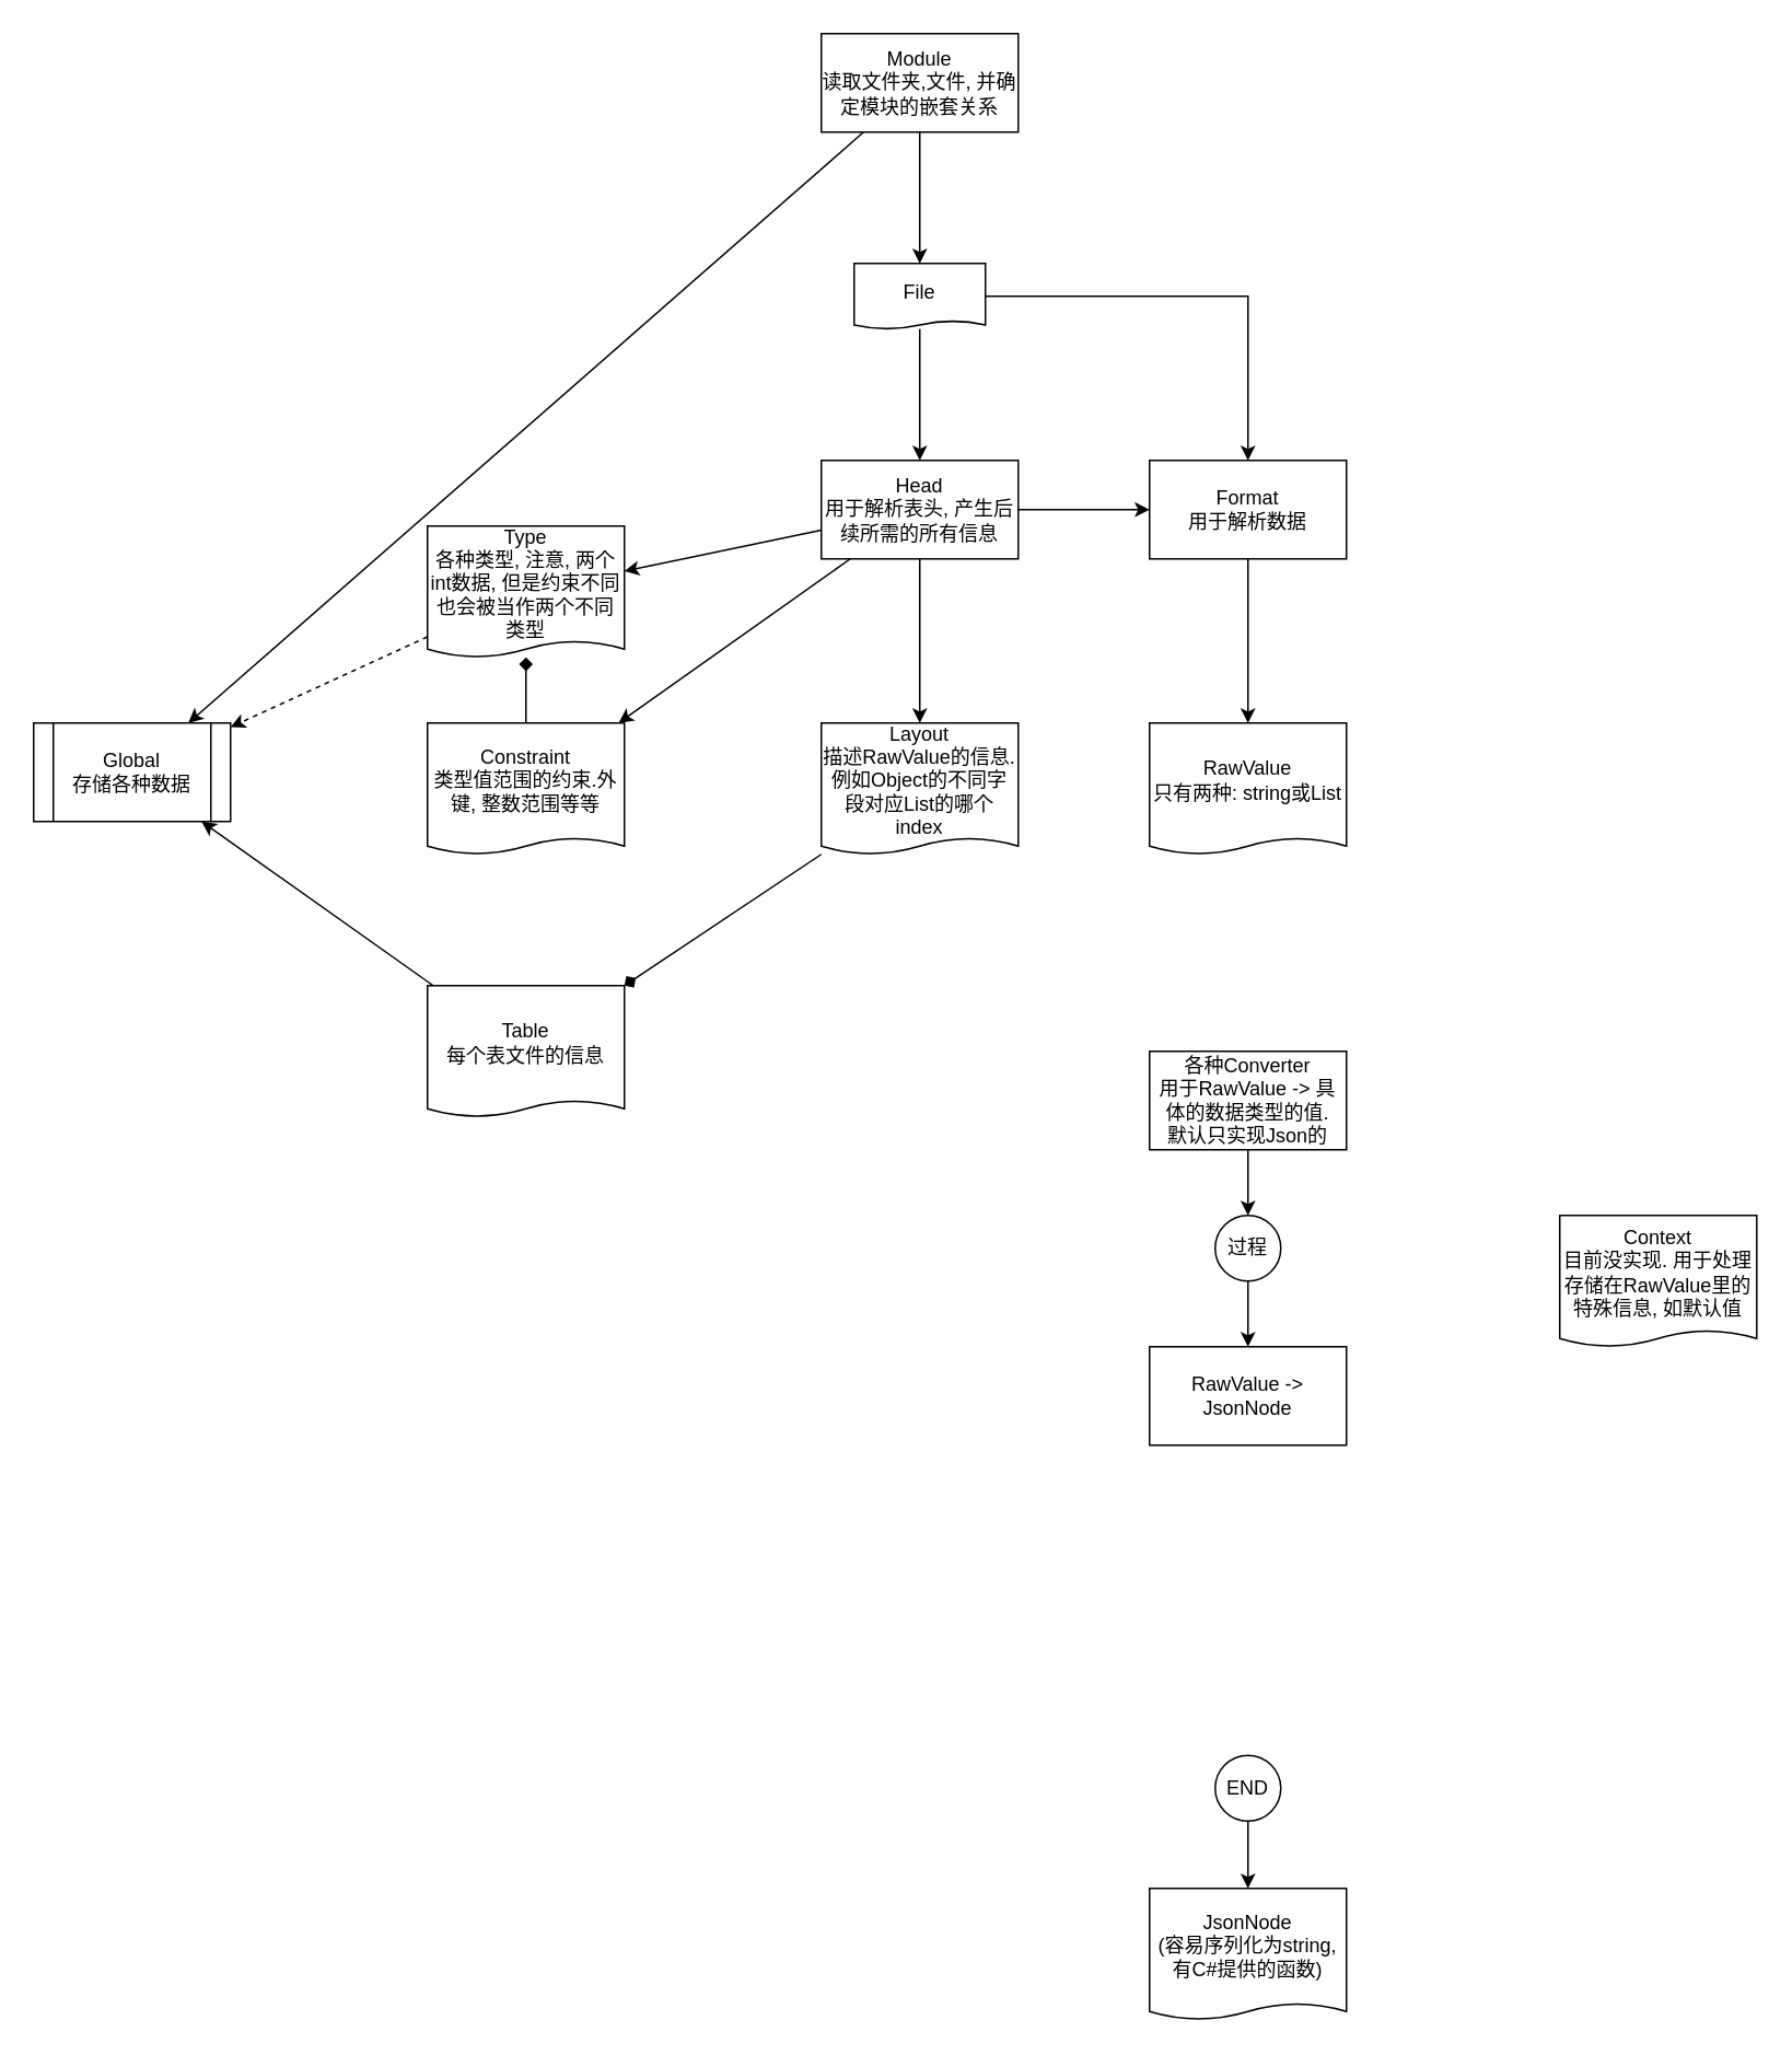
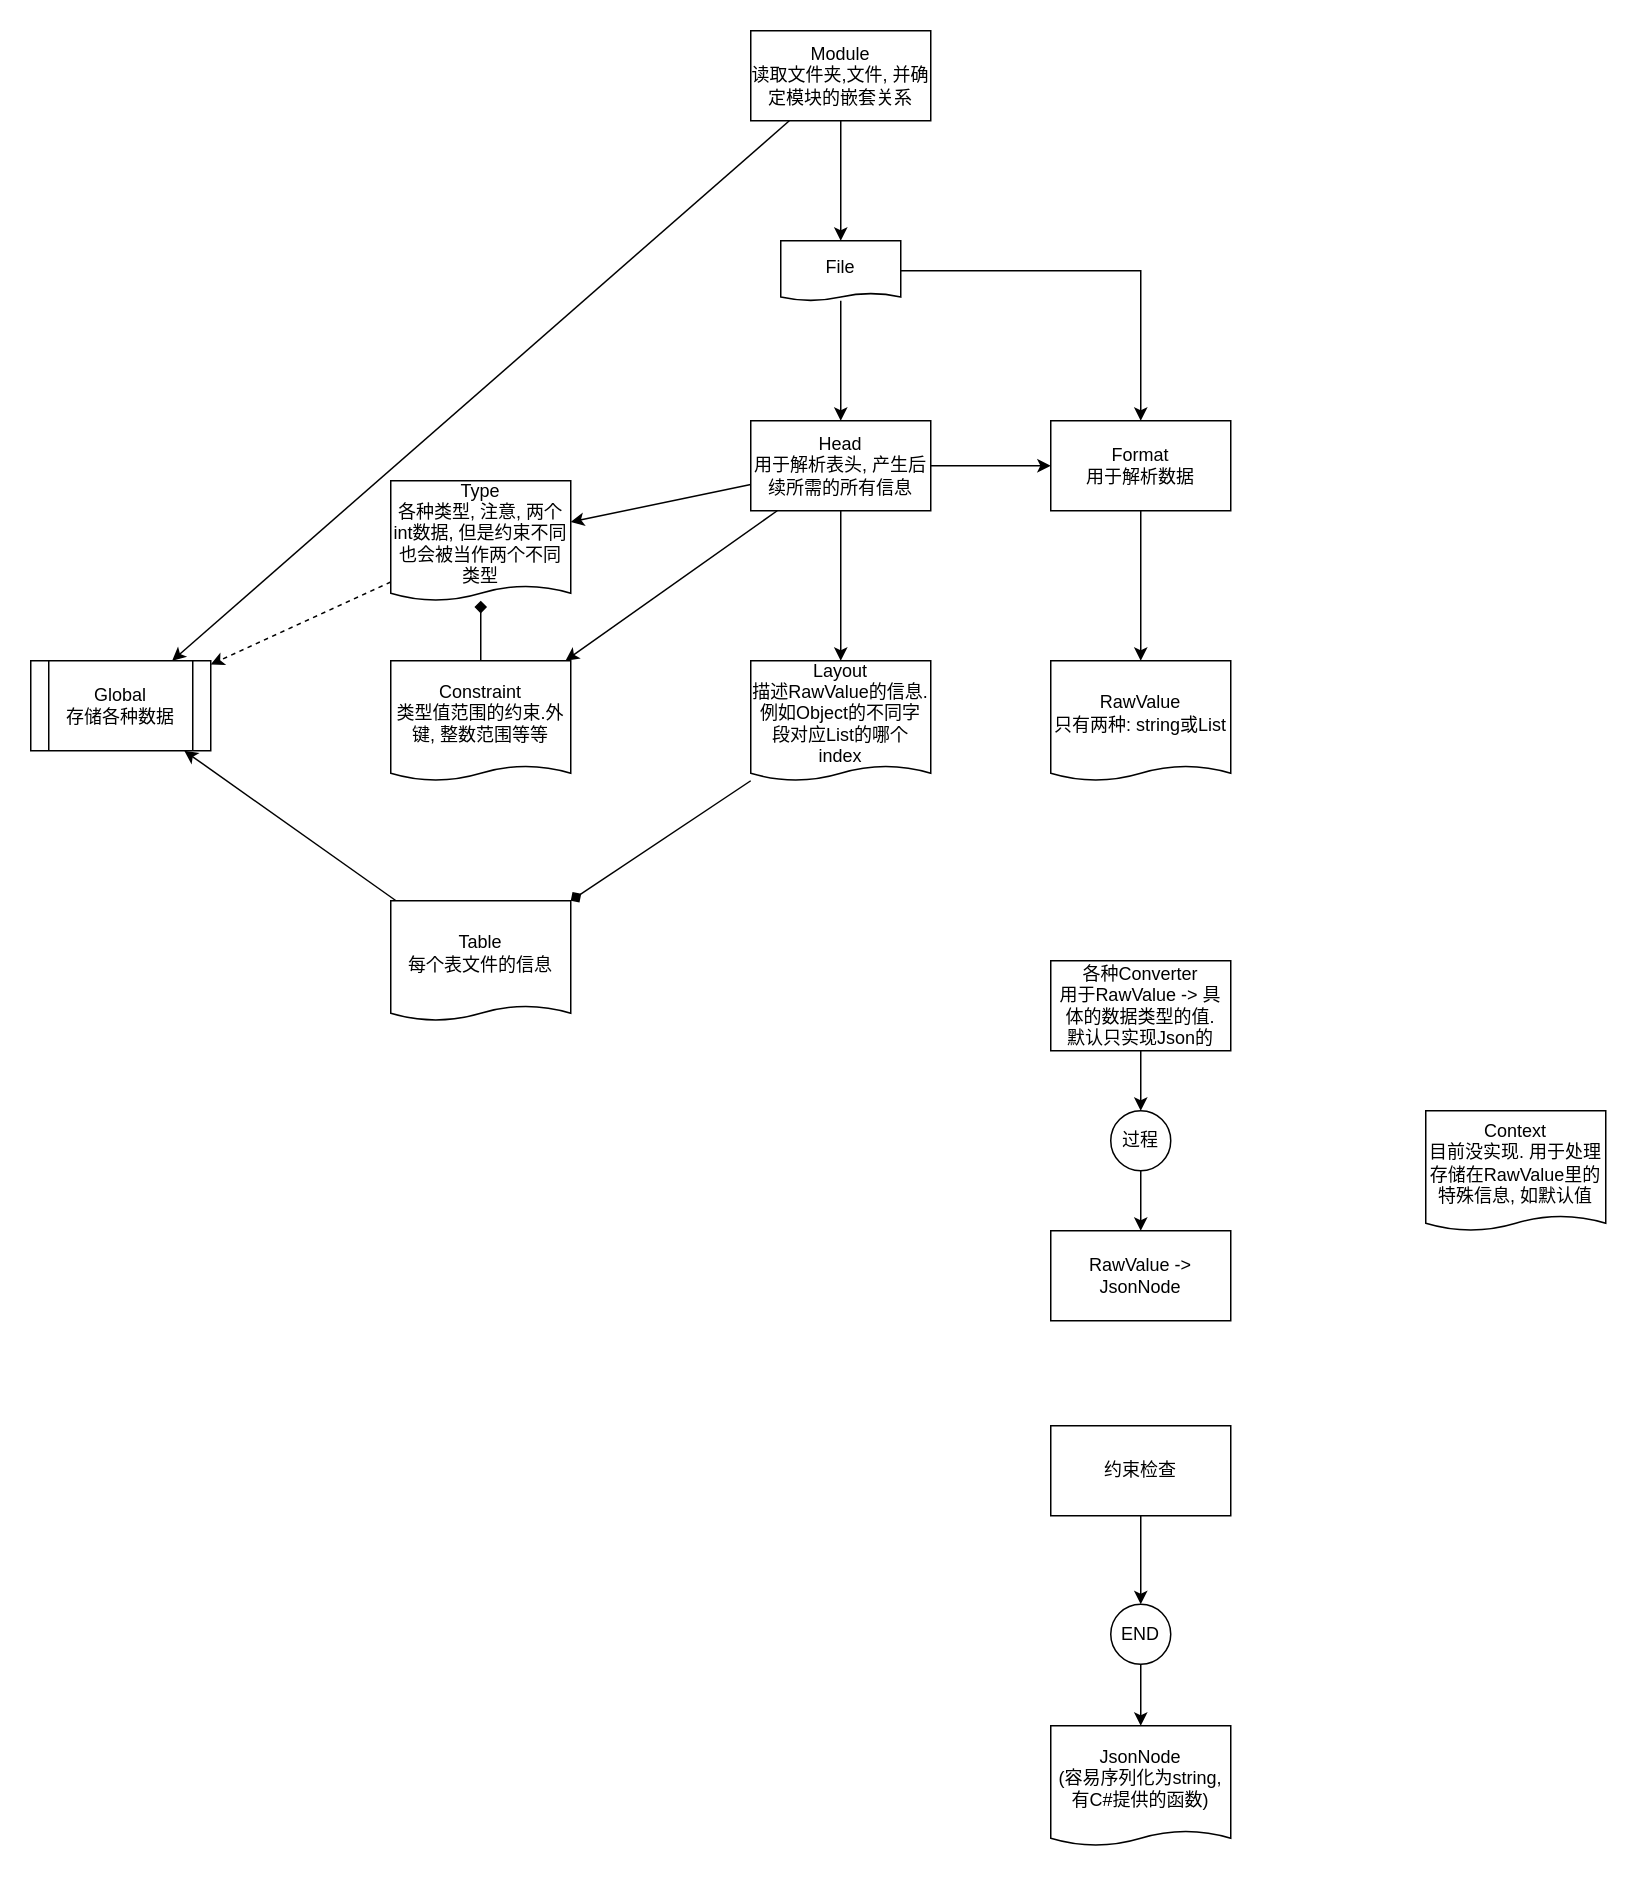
  <mxCell id="0" />
  <mxCell id="1" parent="0" />
  <mxCell id="2" style="edgeStyle=orthogonalEdgeStyle;rounded=0;orthogonalLoop=1;jettySize=auto;html=1;" parent="1" source="4" target="25" edge="1"><mxGeometry relative="1" as="geometry" /></mxCell>
  <mxCell id="3" style="rounded=0;orthogonalLoop=1;jettySize=auto;html=1;" parent="1" source="4" target="8" edge="1"><mxGeometry relative="1" as="geometry" /></mxCell>
  <mxCell id="4" value="&lt;div&gt;Module&lt;/div&gt;&lt;div&gt;读取文件夹,文件, 并确定模块的嵌套关系&lt;/div&gt;" style="rounded=0;whiteSpace=wrap;html=1;" parent="1" vertex="1"><mxGeometry x="500" y="20" width="120" height="60" as="geometry" /></mxCell>
  <mxCell id="5" style="rounded=0;orthogonalLoop=1;jettySize=auto;html=1;" parent="1" source="7" target="15" edge="1"><mxGeometry relative="1" as="geometry" /></mxCell>
  <mxCell id="6" style="edgeStyle=orthogonalEdgeStyle;rounded=0;orthogonalLoop=1;jettySize=auto;html=1;" parent="1" source="7" target="10" edge="1"><mxGeometry relative="1" as="geometry" /></mxCell>
  <mxCell id="7" value="&lt;div&gt;Head&lt;/div&gt;&lt;div&gt;用于解析表头, 产生后续所需的所有信息&lt;/div&gt;" style="rounded=0;whiteSpace=wrap;html=1;" parent="1" vertex="1"><mxGeometry x="500" y="280" width="120" height="60" as="geometry" /></mxCell>
  <mxCell id="8" value="&lt;div&gt;Global&lt;/div&gt;&lt;div&gt;存储各种数据&lt;/div&gt;" style="shape=process;whiteSpace=wrap;html=1;backgroundOutline=1;" parent="1" vertex="1"><mxGeometry y="440" width="120" height="60" as="geometry" x="20" /></mxCell>
  <mxCell id="9" style="edgeStyle=orthogonalEdgeStyle;rounded=0;orthogonalLoop=1;jettySize=auto;html=1;" parent="1" source="10" target="11" edge="1"><mxGeometry relative="1" as="geometry" /></mxCell>
  <mxCell id="10" value="&lt;div&gt;Format&lt;/div&gt;&lt;div&gt;用于解析数据&lt;/div&gt;" style="rounded=0;whiteSpace=wrap;html=1;" parent="1" vertex="1"><mxGeometry x="700" y="280" width="120" height="60" as="geometry" /></mxCell>
  <mxCell id="11" value="&lt;div&gt;RawValue&lt;/div&gt;&lt;div&gt;只有两种: string或List&lt;/div&gt;" style="shape=document;whiteSpace=wrap;html=1;boundedLbl=1;size=0.125;" parent="1" vertex="1"><mxGeometry x="700" y="440" width="120" height="80" as="geometry" /></mxCell>
  <mxCell id="12" value="&lt;div&gt;Type&lt;/div&gt;&lt;div&gt;各种类型, 注意, 两个int数据, 但是约束不同也会被当作两个不同类型&lt;/div&gt;" style="shape=document;whiteSpace=wrap;html=1;boundedLbl=1;size=0.125;" parent="1" vertex="1"><mxGeometry x="260" y="320" width="120" height="80" as="geometry" /></mxCell>
  <mxCell id="13" value="&lt;div&gt;Constraint&lt;/div&gt;&lt;div&gt;类型值范围的约束.外键, 整数范围等等&lt;/div&gt;" style="shape=document;whiteSpace=wrap;html=1;boundedLbl=1;size=0.125;" parent="1" vertex="1"><mxGeometry x="260" y="440" width="120" height="80" as="geometry" /></mxCell>
  <mxCell id="14" style="rounded=0;orthogonalLoop=1;jettySize=auto;html=1;" parent="1" source="35" target="8" edge="1"><mxGeometry relative="1" as="geometry" /></mxCell>
  <mxCell id="15" value="&lt;div&gt;Layout&lt;/div&gt;&lt;div&gt;描述RawValue的信息. 例如Object的不同字段对应List的哪个index&lt;/div&gt;" style="shape=document;whiteSpace=wrap;html=1;boundedLbl=1;size=0.125;" parent="1" vertex="1"><mxGeometry x="500" y="440" width="120" height="80" as="geometry" /></mxCell>
  <mxCell id="16" style="edgeStyle=orthogonalEdgeStyle;rounded=0;orthogonalLoop=1;jettySize=auto;html=1;" parent="1" source="17" target="29" edge="1"><mxGeometry relative="1" as="geometry" /></mxCell>
  <mxCell id="17" value="&lt;div&gt;各种Converter&lt;/div&gt;&lt;div&gt;用于RawValue -&amp;gt; 具体的数据类型的值.&lt;/div&gt;&lt;div&gt;默认只实现Json的&lt;/div&gt;" style="rounded=0;whiteSpace=wrap;html=1;" parent="1" vertex="1"><mxGeometry x="700" y="640" width="120" height="60" as="geometry" /></mxCell>
  <mxCell id="18" value="&lt;div&gt;Context&lt;/div&gt;&lt;div&gt;目前没实现. 用于处理存储在RawValue里的特殊信息, 如默认值&lt;/div&gt;" style="shape=document;whiteSpace=wrap;html=1;boundedLbl=1;size=0.125;" parent="1" vertex="1"><mxGeometry x="950" y="740" width="120" height="80" as="geometry" /></mxCell>
  <mxCell id="19" value="" style="endArrow=classic;html=1;rounded=0;" parent="1" source="7" target="12" edge="1"><mxGeometry width="50" height="50" relative="1" as="geometry"><mxPoint x="330" y="590" as="sourcePoint" /><mxPoint x="380" y="540" as="targetPoint" /></mxGeometry></mxCell>
  <mxCell id="20" value="" style="endArrow=classic;html=1;rounded=0;dashed=1;" parent="1" source="12" target="8" edge="1"><mxGeometry width="50" height="50" relative="1" as="geometry"><mxPoint x="330" y="590" as="sourcePoint" /><mxPoint x="380" y="540" as="targetPoint" /></mxGeometry></mxCell>
  <mxCell id="21" value="" style="endArrow=classic;html=1;rounded=0;" parent="1" source="7" target="13" edge="1"><mxGeometry width="50" height="50" relative="1" as="geometry"><mxPoint x="330" y="590" as="sourcePoint" /><mxPoint x="380" y="540" as="targetPoint" /></mxGeometry></mxCell>
  <mxCell id="22" value="" style="endArrow=diamond;html=1;rounded=0;endFill=1;" parent="1" source="13" target="12" edge="1"><mxGeometry width="50" height="50" relative="1" as="geometry"><mxPoint x="330" y="590" as="sourcePoint" /><mxPoint x="380" y="540" as="targetPoint" /></mxGeometry></mxCell>
  <mxCell id="23" style="edgeStyle=orthogonalEdgeStyle;rounded=0;orthogonalLoop=1;jettySize=auto;html=1;" parent="1" source="25" target="7" edge="1"><mxGeometry relative="1" as="geometry" /></mxCell>
  <mxCell id="24" style="edgeStyle=orthogonalEdgeStyle;rounded=0;orthogonalLoop=1;jettySize=auto;html=1;" parent="1" source="25" target="10" edge="1"><mxGeometry relative="1" as="geometry" /></mxCell>
  <mxCell id="25" value="&lt;div&gt;File&lt;/div&gt;" style="shape=document;whiteSpace=wrap;html=1;boundedLbl=1;size=0.125;" parent="1" vertex="1"><mxGeometry x="520" y="160" width="80" height="40" as="geometry" /></mxCell>
  <mxCell id="26" style="edgeStyle=orthogonalEdgeStyle;rounded=0;orthogonalLoop=1;jettySize=auto;html=1;" parent="1" source="27" target="33" edge="1"><mxGeometry relative="1" as="geometry" /></mxCell>
  <mxCell id="27" value="END" style="ellipse;whiteSpace=wrap;html=1;aspect=fixed;" parent="1" vertex="1"><mxGeometry x="740" y="1069" width="40" height="40" as="geometry" /></mxCell>
+ <mxCell id="28" style="rounded=0;orthogonalLoop=1;jettySize=auto;html=1;" parent="1" source="32" target="27" edge="1"><mxGeometry relative="1" as="geometry" /></mxCell>
  <mxCell id="29" value="过程" style="ellipse;whiteSpace=wrap;html=1;aspect=fixed;" parent="1" vertex="1"><mxGeometry x="740" y="740" width="40" height="40" as="geometry" /></mxCell>
  <mxCell id="30" value="" style="rounded=0;orthogonalLoop=1;jettySize=auto;html=1;" parent="1" source="29" target="31" edge="1"><mxGeometry relative="1" as="geometry"><mxPoint x="760" y="780" as="sourcePoint" /><mxPoint x="760" y="1100" as="targetPoint" /></mxGeometry></mxCell>
  <mxCell id="31" value="RawValue -&amp;gt; JsonNode" style="rounded=0;whiteSpace=wrap;html=1;" parent="1" vertex="1"><mxGeometry x="700" y="820" width="120" height="60" as="geometry" /></mxCell>
+ <mxCell id="32" value="约束检查" style="rounded=0;whiteSpace=wrap;html=1;" parent="1" vertex="1"><mxGeometry x="700" y="950" width="120" height="60" as="geometry" /></mxCell>
  <mxCell id="33" value="&lt;div&gt;JsonNode&lt;/div&gt;&lt;div&gt;(容易序列化为string, 有C#提供的函数)&lt;/div&gt;" style="shape=document;whiteSpace=wrap;html=1;boundedLbl=1;size=0.125;" parent="1" vertex="1"><mxGeometry x="700" y="1150" width="120" height="80" as="geometry" /></mxCell>
  <mxCell id="34" value="" style="rounded=0;orthogonalLoop=1;jettySize=auto;html=1;endArrow=diamond;endFill=1;" edge="1" parent="1" source="15" target="35"><mxGeometry relative="1" as="geometry"><mxPoint x="500" y="654" as="sourcePoint" /><mxPoint x="140" y="496" as="targetPoint" /></mxGeometry></mxCell>
  <mxCell id="35" value="&lt;div&gt;Table&lt;/div&gt;&lt;div&gt;每个表文件的信息&lt;/div&gt;" style="shape=document;whiteSpace=wrap;html=1;boundedLbl=1;size=0.125;" vertex="1" parent="1"><mxGeometry x="260" y="600" width="120" height="80" as="geometry" /></mxCell>
